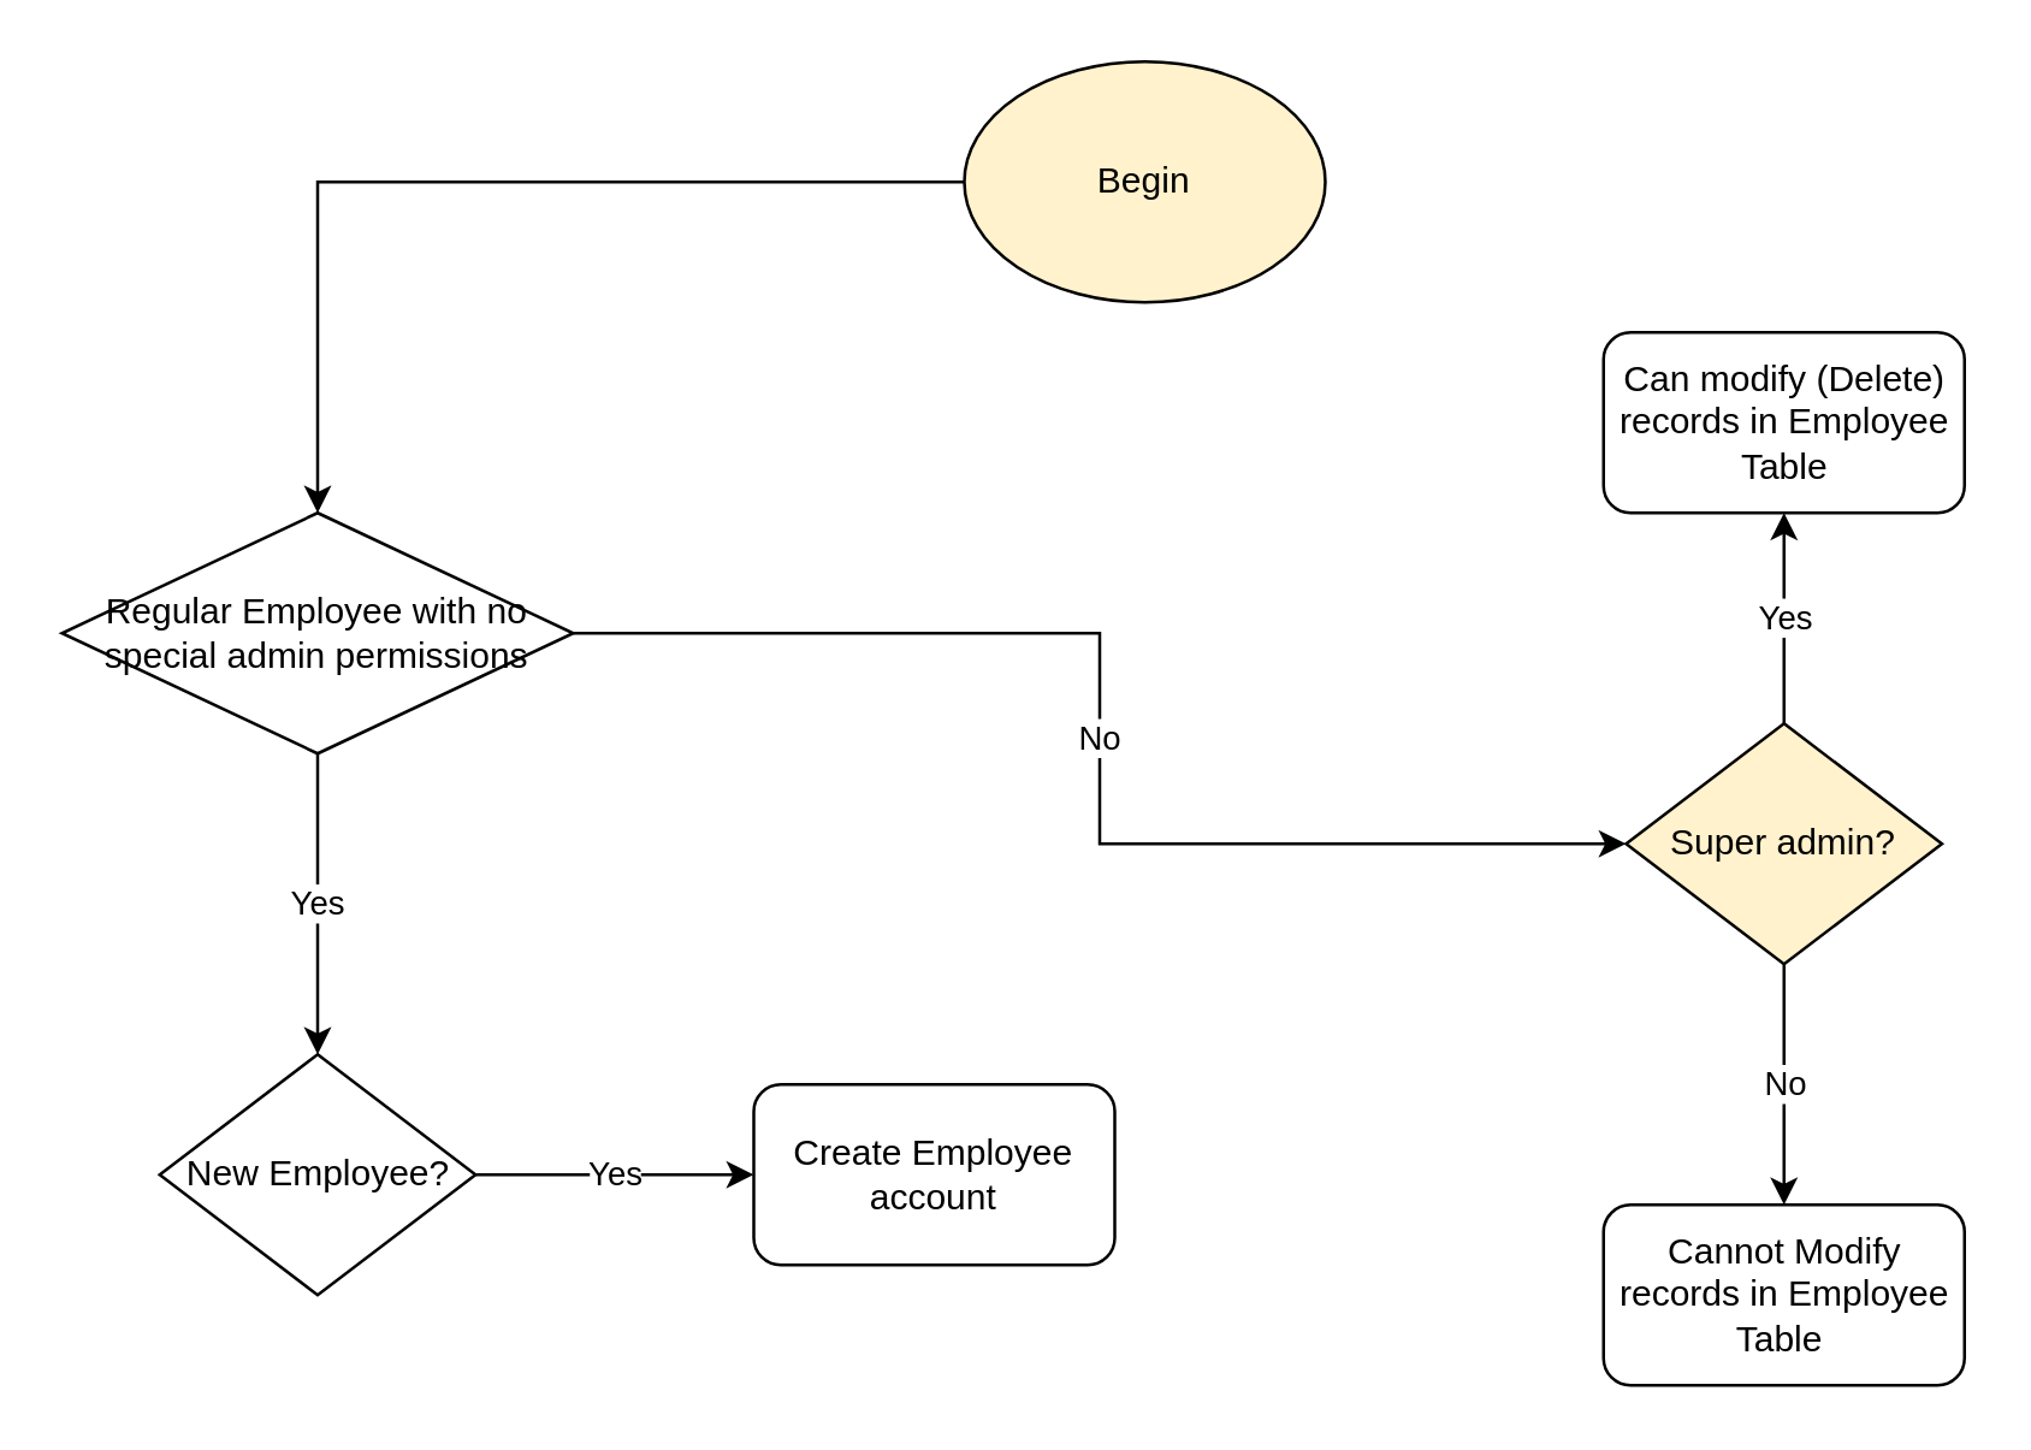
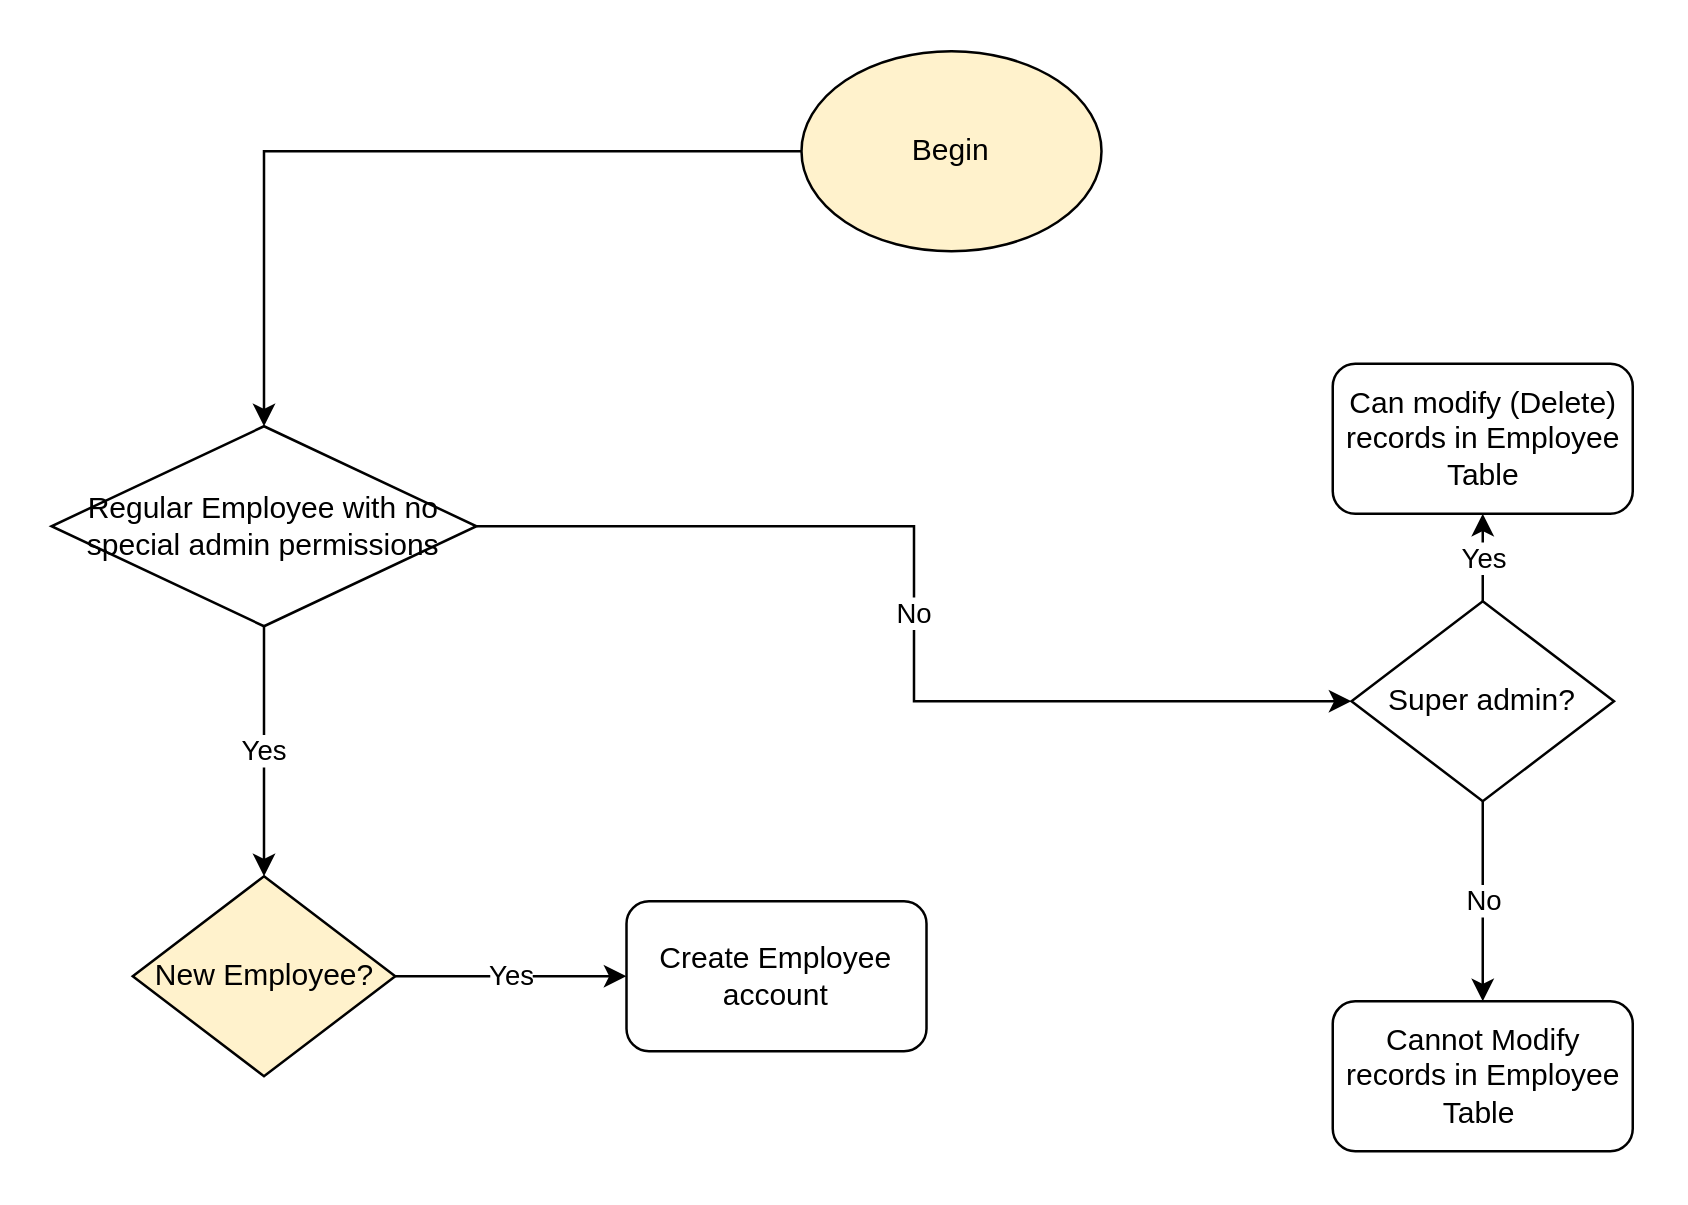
  <mxCell id="0" />
  <mxCell id="1" parent="0" />
  <mxCell id="2" style="edgeStyle=orthogonalEdgeStyle;rounded=0;orthogonalLoop=1;jettySize=auto;html=1;entryX=0.5;entryY=0;entryDx=0;entryDy=0;" edge="1" parent="1" source="3" target="6"><mxGeometry relative="1" as="geometry" /></mxCell>
  <mxCell id="3" value="Begin" style="ellipse;whiteSpace=wrap;html=1;fillColor=#fff2cc;" vertex="1" parent="1"><mxGeometry x="320" y="20" width="120" height="80" as="geometry" /></mxCell>
  <mxCell id="4" value="Yes" style="edgeStyle=orthogonalEdgeStyle;rounded=0;orthogonalLoop=1;jettySize=auto;html=1;entryX=0.5;entryY=0;entryDx=0;entryDy=0;" edge="1" parent="1" source="6" target="9"><mxGeometry relative="1" as="geometry" /></mxCell>
  <mxCell id="5" value="No" style="edgeStyle=orthogonalEdgeStyle;rounded=0;orthogonalLoop=1;jettySize=auto;html=1;" edge="1" parent="1" source="6" target="12"><mxGeometry relative="1" as="geometry" /></mxCell>
  <mxCell id="6" value="Regular Employee with no special admin permissions" style="rhombus;whiteSpace=wrap;html=1;" vertex="1" parent="1"><mxGeometry x="20" y="170" width="170" height="80" as="geometry" /></mxCell>
  <mxCell id="7" value="Create Employee account" style="rounded=1;whiteSpace=wrap;html=1;" vertex="1" parent="1"><mxGeometry x="250" y="360" width="120" height="60" as="geometry" /></mxCell>
  <mxCell id="8" value="Yes" style="edgeStyle=orthogonalEdgeStyle;rounded=0;orthogonalLoop=1;jettySize=auto;html=1;" edge="1" parent="1" source="9"><mxGeometry relative="1" as="geometry"><mxPoint x="250" y="390" as="targetPoint" /></mxGeometry></mxCell>
- <mxCell id="9" value="New Employee?" style="rhombus;whiteSpace=wrap;html=1;" vertex="1" parent="1"><mxGeometry x="52.5" y="350" width="105" height="80" as="geometry" /></mxCell>
+ <mxCell id="9" value="New Employee?" style="rhombus;whiteSpace=wrap;html=1;fillColor=#fff2cc;" vertex="1" parent="1"><mxGeometry x="52.5" y="350" width="105" height="80" as="geometry" /></mxCell>
  <mxCell id="10" value="No" style="edgeStyle=orthogonalEdgeStyle;rounded=0;orthogonalLoop=1;jettySize=auto;html=1;" edge="1" parent="1" source="12" target="13"><mxGeometry relative="1" as="geometry" /></mxCell>
  <mxCell id="11" value="Yes" style="edgeStyle=orthogonalEdgeStyle;rounded=0;orthogonalLoop=1;jettySize=auto;html=1;entryX=0.5;entryY=1;entryDx=0;entryDy=0;" edge="1" parent="1" source="12" target="14"><mxGeometry relative="1" as="geometry" /></mxCell>
- <mxCell id="12" value="Super admin?" style="rhombus;whiteSpace=wrap;html=1;fillColor=#fff2cc;" vertex="1" parent="1"><mxGeometry x="540" y="240" width="105" height="80" as="geometry" /></mxCell>
+ <mxCell id="12" value="Super admin?" style="rhombus;whiteSpace=wrap;html=1;" vertex="1" parent="1"><mxGeometry x="540" y="240" width="105" height="80" as="geometry" /></mxCell>
  <mxCell id="13" value="Cannot Modify records in Employee Table&amp;nbsp;" style="rounded=1;whiteSpace=wrap;html=1;" vertex="1" parent="1"><mxGeometry x="532.5" y="400" width="120" height="60" as="geometry" /></mxCell>
- <mxCell id="14" value="Can modify (Delete) records in Employee Table" style="rounded=1;whiteSpace=wrap;html=1;" vertex="1" parent="1"><mxGeometry x="532.5" y="110" width="120" height="60" as="geometry" /></mxCell>
+ <mxCell id="14" value="Can modify (Delete) records in Employee Table" style="rounded=1;whiteSpace=wrap;html=1;" vertex="1" parent="1"><mxGeometry x="532.5" y="145" width="120" height="60" as="geometry" /></mxCell>
